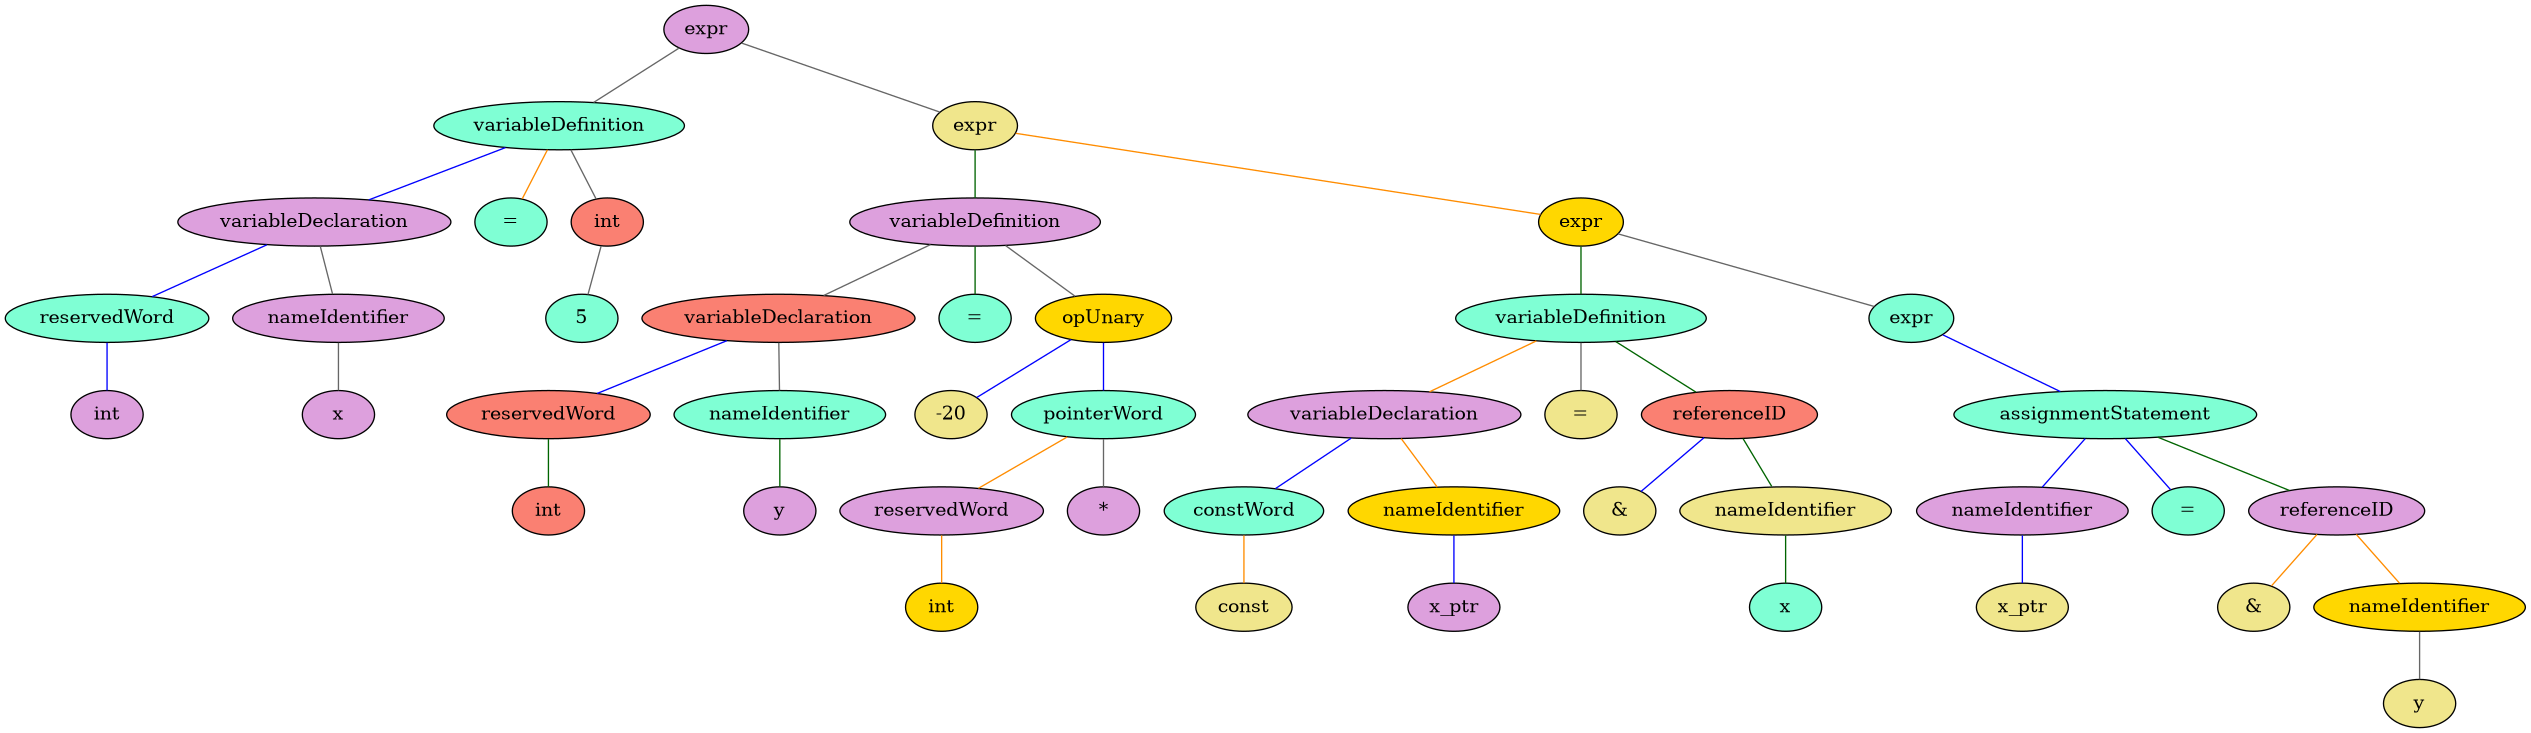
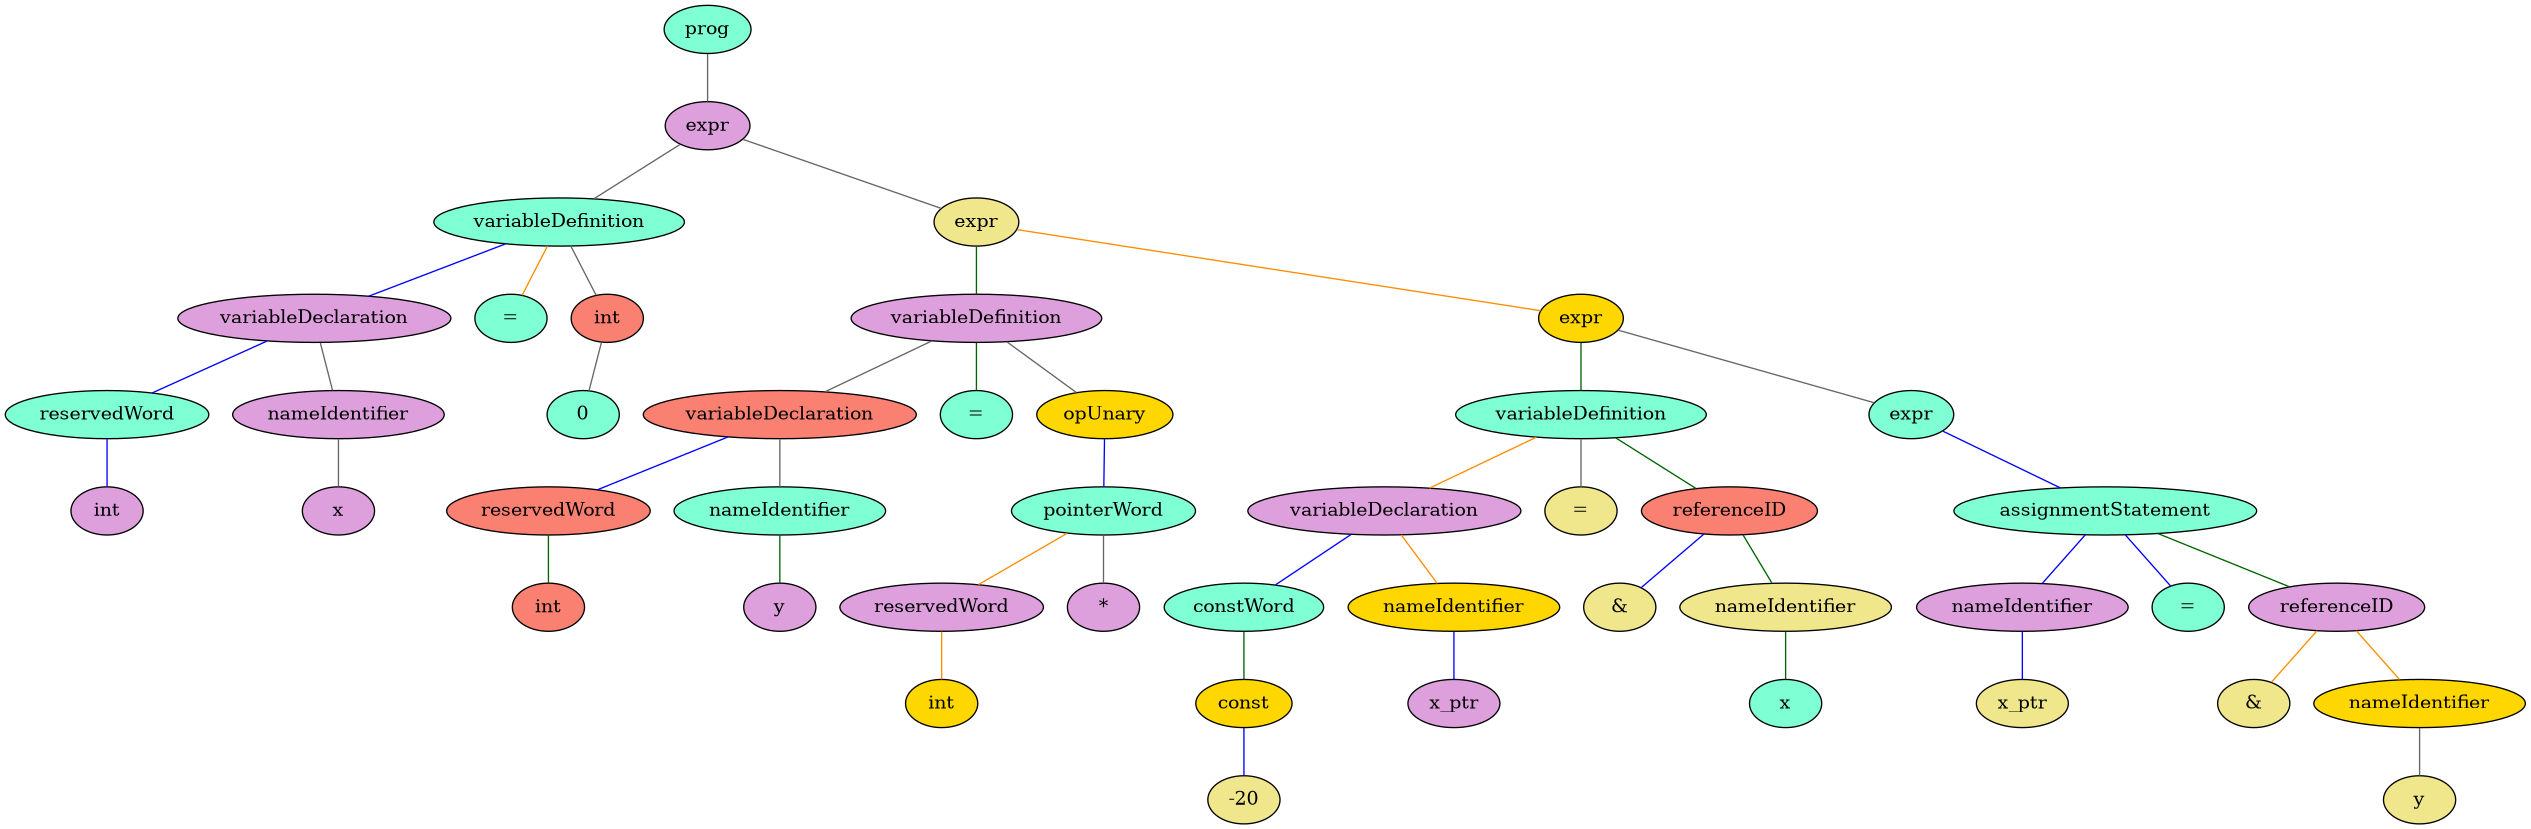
  graph {
    node [fillcolor=aquamarine style=filled]
    edge [color=gray40]
+   n1 [label=prog]
    n2 [fillcolor=plum label=expr]
    n3 [label=variableDefinition]
    n4 [fillcolor=khaki label=expr]
    n5 [fillcolor=plum label=variableDeclaration]
    n6 [label="="]
    n7 [fillcolor=salmon label=int]
    n8 [fillcolor=plum label=variableDefinition]
    n9 [fillcolor=gold label=expr]
    n10 [label=reservedWord]
    n11 [fillcolor=plum label=nameIdentifier]
-   n12 [label=5]
+   n12 [label=0]
    n13 [fillcolor=plum label=int]
    n14 [fillcolor=plum label=x]
    n15 [fillcolor=salmon label=variableDeclaration]
    n16 [label="="]
    n17 [fillcolor=gold label=opUnary]
    n18 [label=variableDefinition]
    n19 [label=expr]
    n20 [fillcolor=salmon label=reservedWord]
    n21 [label=nameIdentifier]
    n22 [fillcolor=khaki label=-20]
    n23 [label=pointerWord]
    n24 [fillcolor=salmon label=int]
    n25 [fillcolor=plum label=y]
    n26 [fillcolor=plum label=variableDeclaration]
    n27 [fillcolor=khaki label="="]
    n28 [fillcolor=salmon label=referenceID]
    n29 [label=assignmentStatement]
    n30 [label=constWord]
    n31 [fillcolor=gold label=nameIdentifier]
    n32 [fillcolor=khaki label="&"]
    n33 [fillcolor=khaki label=nameIdentifier]
-   n34 [fillcolor=khaki label=const]
+   n34 [fillcolor=gold label=const]
    n35 [fillcolor=plum label=x_ptr]
    n36 [fillcolor=plum label=reservedWord]
    n37 [fillcolor=plum label="*"]
    n38 [fillcolor=gold label=int]
    n39 [label=x]
    n40 [fillcolor=plum label=nameIdentifier]
    n41 [label="="]
    n42 [fillcolor=plum label=referenceID]
    n43 [fillcolor=khaki label=x_ptr]
    n44 [fillcolor=khaki label="&"]
    n45 [fillcolor=gold label=nameIdentifier]
    n46 [fillcolor=khaki label=y]
+   n1 -- n2
    n2 -- n3
    n2 -- n4
    n3 -- n5 [color=blue]
    n3 -- n6 [color=darkorange]
    n3 -- n7
    n4 -- n8 [color=darkgreen]
    n4 -- n9 [color=darkorange]
    n5 -- n10 [color=blue]
    n5 -- n11
    n7 -- n12
    n8 -- n15
    n8 -- n16 [color=darkgreen]
    n8 -- n17
    n9 -- n18 [color=darkgreen]
    n9 -- n19
    n10 -- n13 [color=blue]
    n11 -- n14
    n15 -- n20 [color=blue]
    n15 -- n21
-   n17 -- n22 [color=blue]
+   n34 -- n22 [color=blue]
    n17 -- n23 [color=blue]
    n18 -- n26 [color=darkorange]
    n18 -- n27
    n18 -- n28 [color=darkgreen]
    n19 -- n29 [color=blue]
    n20 -- n24 [color=darkgreen]
    n21 -- n25 [color=darkgreen]
    n23 -- n36 [color=darkorange]
    n23 -- n37
    n26 -- n30 [color=blue]
    n26 -- n31 [color=darkorange]
    n28 -- n32 [color=blue]
    n28 -- n33 [color=darkgreen]
    n29 -- n40 [color=blue]
    n29 -- n41 [color=blue]
    n29 -- n42 [color=darkgreen]
-   n30 -- n34 [color=darkorange]
+   n30 -- n34 [color=darkgreen]
    n31 -- n35 [color=blue]
    n33 -- n39 [color=darkgreen]
    n36 -- n38 [color=darkorange]
    n40 -- n43 [color=blue]
    n42 -- n44 [color=darkorange]
    n42 -- n45 [color=darkorange]
    n45 -- n46
  }
